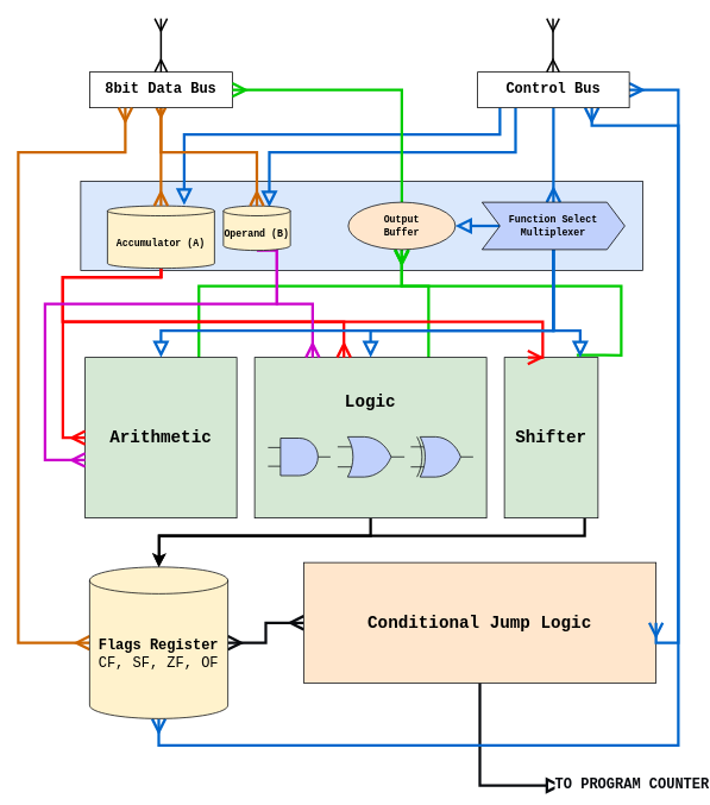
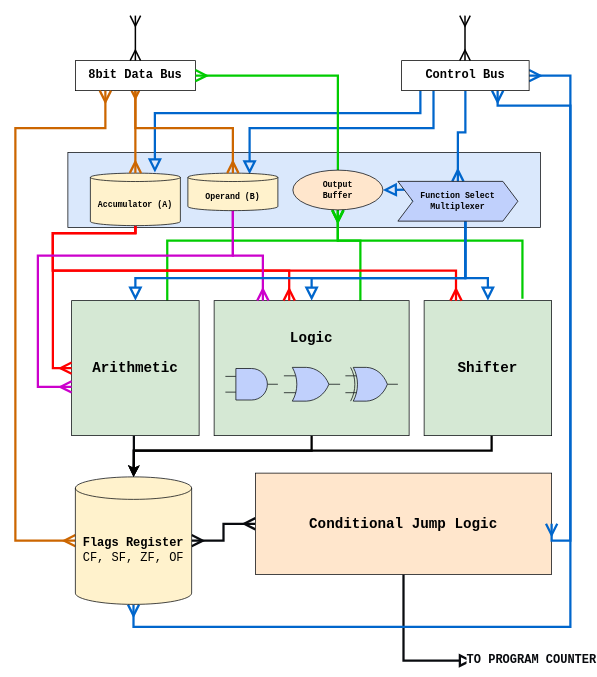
  <mxCell id="0" />
  <mxCell id="1" parent="0" />
  <mxCell id="2" value="" style="rounded=0;whiteSpace=wrap;html=1;fontSize=19;fontFamily=Courier New;fillColor=#dae8fc;strokeColor=#090B0F;fontStyle=1" vertex="1" parent="1"><mxGeometry x="90" y="202.5" width="630" height="100" as="geometry" /></mxCell>
  <mxCell id="3" style="edgeStyle=orthogonalEdgeStyle;rounded=0;orthogonalLoop=1;jettySize=auto;html=1;entryX=0.5;entryY=0;entryDx=0;entryDy=0;fontFamily=Courier New;fontSize=16;startArrow=none;startFill=0;endArrow=classic;endFill=1;strokeWidth=3;entryPerimeter=0;" edge="1" parent="1" source="5" target="41"><mxGeometry relative="1" as="geometry"><mxPoint x="180" y="630" as="targetPoint" /><Array as="points"><mxPoint x="655" y="600" /><mxPoint x="178" y="600" /><mxPoint x="178" y="620" /><mxPoint x="177" y="620" /></Array></mxGeometry></mxCell>
  <mxCell id="4" style="edgeStyle=orthogonalEdgeStyle;rounded=0;orthogonalLoop=1;jettySize=auto;html=1;fontFamily=Courier New;fontSize=16;startArrow=none;startFill=0;endArrow=ERmany;endFill=0;startSize=11;endSize=11;strokeColor=#00CC00;strokeWidth=3;exitX=0.771;exitY=-0.014;exitDx=0;exitDy=0;exitPerimeter=0;" edge="1" parent="1" source="5"><mxGeometry relative="1" as="geometry"><mxPoint x="450" y="280" as="targetPoint" /><Array as="points"><mxPoint x="696" y="320" /><mxPoint x="450" y="320" /></Array></mxGeometry></mxCell>
- <mxCell id="5" value="Shifter" style="rounded=0;whiteSpace=wrap;html=1;fontSize=19;fontFamily=Courier New;fillColor=#d5e8d4;strokeColor=#090B0F;fontStyle=1" vertex="1" parent="1"><mxGeometry x="565" y="400" width="105" height="180" as="geometry" /></mxCell>
+ <mxCell id="5" value="Shifter" style="rounded=0;whiteSpace=wrap;html=1;fontSize=19;fontFamily=Courier New;fillColor=#d5e8d4;strokeColor=#090B0F;fontStyle=1" vertex="1" parent="1"><mxGeometry x="565" y="400" width="170" height="180" as="geometry" /></mxCell>
  <mxCell id="6" style="edgeStyle=orthogonalEdgeStyle;rounded=0;orthogonalLoop=1;jettySize=auto;html=1;entryX=0;entryY=0.5;entryDx=0;entryDy=0;fontFamily=Courier New;fontSize=16;startArrow=ERmany;startFill=0;endArrow=ERmany;endFill=0;strokeWidth=3;strokeColor=#090B0F;endSize=11;startSize=11;" edge="1" parent="1" source="41" target="12"><mxGeometry relative="1" as="geometry"><mxPoint x="280" y="720" as="sourcePoint" /></mxGeometry></mxCell>
+ <mxCell id="7" style="edgeStyle=orthogonalEdgeStyle;rounded=0;orthogonalLoop=1;jettySize=auto;html=1;entryX=0.5;entryY=0;entryDx=0;entryDy=0;entryPerimeter=0;fontFamily=Courier New;fontSize=16;startArrow=none;startFill=0;endArrow=classic;endFill=1;strokeColor=#090B0F;strokeWidth=3;" edge="1" parent="1" source="9" target="41"><mxGeometry relative="1" as="geometry"><Array as="points"><mxPoint x="178" y="608" /><mxPoint x="178" y="608" /></Array></mxGeometry></mxCell>
  <mxCell id="8" style="edgeStyle=orthogonalEdgeStyle;rounded=0;orthogonalLoop=1;jettySize=auto;html=1;exitX=0.75;exitY=0;exitDx=0;exitDy=0;fontFamily=Courier New;fontSize=16;fontColor=#CC6600;startArrow=none;startFill=0;endArrow=ERmany;endFill=0;startSize=11;endSize=11;strokeColor=#00CC00;strokeWidth=3;entryX=0.5;entryY=1;entryDx=0;entryDy=0;" edge="1" parent="1" source="9" target="38"><mxGeometry relative="1" as="geometry"><mxPoint x="450" y="280" as="targetPoint" /><Array as="points"><mxPoint x="223" y="320" /><mxPoint x="450" y="320" /></Array></mxGeometry></mxCell>
  <mxCell id="9" value="Arithmetic" style="rounded=0;whiteSpace=wrap;html=1;fontSize=19;fontFamily=Courier New;fillColor=#d5e8d4;strokeColor=#090B0F;fontStyle=1" vertex="1" parent="1"><mxGeometry x="95" y="400" width="170" height="180" as="geometry" /></mxCell>
  <mxCell id="10" style="edgeStyle=orthogonalEdgeStyle;rounded=0;orthogonalLoop=1;jettySize=auto;html=1;fontFamily=Courier New;fontSize=16;fontColor=#CC6600;startArrow=none;startFill=0;endArrow=block;endFill=0;startSize=11;endSize=11;strokeColor=#090B0F;strokeWidth=3;" edge="1" parent="1" source="12"><mxGeometry relative="1" as="geometry"><mxPoint x="630" y="880" as="targetPoint" /><Array as="points"><mxPoint x="538" y="880" /></Array></mxGeometry></mxCell>
  <mxCell id="11" value="TO PROGRAM COUNTER" style="edgeLabel;html=1;align=center;verticalAlign=middle;resizable=0;points=[];fontSize=16;fontFamily=Courier New;fontColor=#090B0F;fontStyle=1" vertex="1" connectable="0" parent="10"><mxGeometry x="0.397" y="-1" relative="1" as="geometry"><mxPoint x="140" y="-2" as="offset" /></mxGeometry></mxCell>
  <mxCell id="12" value="Conditional Jump Logic" style="rounded=0;whiteSpace=wrap;html=1;fontSize=19;fontFamily=Courier New;fillColor=#ffe6cc;strokeColor=#090B0F;fontStyle=1" vertex="1" parent="1"><mxGeometry x="340" y="630" width="395" height="135" as="geometry" /></mxCell>
  <mxCell id="13" style="edgeStyle=orthogonalEdgeStyle;rounded=0;orthogonalLoop=1;jettySize=auto;html=1;fontFamily=Courier New;fontSize=16;startArrow=none;startFill=0;endArrow=classic;endFill=1;strokeWidth=3;entryX=0.5;entryY=0;entryDx=0;entryDy=0;entryPerimeter=0;" edge="1" parent="1" source="15" target="41"><mxGeometry relative="1" as="geometry"><mxPoint x="180" y="630" as="targetPoint" /><Array as="points"><mxPoint x="415" y="600" /><mxPoint x="178" y="600" /><mxPoint x="178" y="620" /><mxPoint x="177" y="620" /></Array></mxGeometry></mxCell>
  <mxCell id="14" style="edgeStyle=orthogonalEdgeStyle;rounded=0;orthogonalLoop=1;jettySize=auto;html=1;entryX=0.5;entryY=1;entryDx=0;entryDy=0;fontFamily=Courier New;fontSize=16;startArrow=none;startFill=0;endArrow=ERmany;endFill=0;startSize=11;endSize=11;strokeColor=#00CC00;strokeWidth=3;exitX=0.75;exitY=0;exitDx=0;exitDy=0;" edge="1" parent="1" source="15" target="38"><mxGeometry relative="1" as="geometry"><Array as="points"><mxPoint x="480" y="320" /><mxPoint x="450" y="320" /></Array></mxGeometry></mxCell>
  <mxCell id="15" value="Logic" style="rounded=0;whiteSpace=wrap;html=1;fontSize=19;fontFamily=Courier New;fillColor=#d5e8d4;strokeColor=#090B0F;fontStyle=1;spacingTop=-81;" vertex="1" parent="1"><mxGeometry x="285" y="400" width="260" height="180" as="geometry" /></mxCell>
  <mxCell id="16" style="edgeStyle=orthogonalEdgeStyle;rounded=0;orthogonalLoop=1;jettySize=auto;html=1;entryX=1;entryY=0.5;entryDx=0;entryDy=0;fontFamily=Courier New;fontSize=16;startArrow=ERmany;startFill=0;endArrow=ERmany;endFill=0;strokeWidth=3;strokeColor=#0066CC;endSize=11;startSize=11;" edge="1" parent="1" source="21" target="12"><mxGeometry relative="1" as="geometry"><Array as="points"><mxPoint x="760" y="100" /><mxPoint x="760" y="720" /></Array></mxGeometry></mxCell>
  <mxCell id="17" style="edgeStyle=orthogonalEdgeStyle;rounded=0;orthogonalLoop=1;jettySize=auto;html=1;exitX=0.5;exitY=1;exitDx=0;exitDy=0;entryX=0.5;entryY=0;entryDx=0;entryDy=0;fontFamily=Courier New;fontSize=16;startArrow=none;startFill=0;endArrow=ERmany;endFill=0;startSize=11;endSize=11;strokeColor=#0066CC;strokeWidth=3;" edge="1" parent="1" source="21" target="33"><mxGeometry relative="1" as="geometry" /></mxCell>
  <mxCell id="18" style="edgeStyle=orthogonalEdgeStyle;rounded=0;orthogonalLoop=1;jettySize=auto;html=1;entryX=0.5;entryY=1;entryDx=0;entryDy=0;entryPerimeter=0;fontFamily=Courier New;fontSize=16;fontColor=#CC6600;startArrow=ERmany;startFill=0;endArrow=ERmany;endFill=0;startSize=11;endSize=11;strokeColor=#0066CC;strokeWidth=3;" edge="1" parent="1" target="41"><mxGeometry relative="1" as="geometry"><mxPoint x="663" y="120" as="sourcePoint" /><Array as="points"><mxPoint x="663" y="140" /><mxPoint x="760" y="140" /><mxPoint x="760" y="835" /><mxPoint x="177" y="835" /></Array></mxGeometry></mxCell>
  <mxCell id="19" style="edgeStyle=orthogonalEdgeStyle;rounded=0;orthogonalLoop=1;jettySize=auto;html=1;exitX=0.25;exitY=1;exitDx=0;exitDy=0;entryX=0.686;entryY=0.031;entryDx=0;entryDy=0;entryPerimeter=0;fontFamily=Courier New;fontSize=16;fontColor=#CC6600;startArrow=none;startFill=0;endArrow=block;endFill=0;startSize=11;endSize=11;strokeColor=#0066CC;strokeWidth=3;" edge="1" parent="1" source="21" target="28"><mxGeometry relative="1" as="geometry" /></mxCell>
  <mxCell id="20" style="edgeStyle=orthogonalEdgeStyle;rounded=0;orthogonalLoop=1;jettySize=auto;html=1;entryX=0.717;entryY=-0.012;entryDx=0;entryDy=0;entryPerimeter=0;fontFamily=Courier New;fontSize=16;fontColor=#CC6600;startArrow=none;startFill=0;endArrow=block;endFill=0;startSize=11;endSize=11;strokeColor=#0066CC;strokeWidth=3;" edge="1" parent="1" source="21" target="25"><mxGeometry relative="1" as="geometry"><Array as="points"><mxPoint x="560" y="150" /><mxPoint x="206" y="150" /></Array></mxGeometry></mxCell>
  <mxCell id="21" value="Control Bus" style="rounded=0;whiteSpace=wrap;html=1;fontFamily=Courier New;fontSize=16;fontStyle=1" vertex="1" parent="1"><mxGeometry x="535" y="80" width="170" height="40" as="geometry" /></mxCell>
  <mxCell id="22" style="edgeStyle=orthogonalEdgeStyle;rounded=0;orthogonalLoop=1;jettySize=auto;html=1;entryX=0;entryY=0.5;entryDx=0;entryDy=0;fontFamily=Courier New;fontSize=16;startArrow=none;startFill=0;endArrow=ERmany;endFill=0;strokeWidth=3;strokeColor=#FF0000;endSize=11;" edge="1" parent="1" source="25" target="9"><mxGeometry relative="1" as="geometry"><Array as="points"><mxPoint x="180" y="310" /><mxPoint x="70" y="310" /><mxPoint x="70" y="490" /></Array></mxGeometry></mxCell>
  <mxCell id="23" style="edgeStyle=orthogonalEdgeStyle;rounded=0;orthogonalLoop=1;jettySize=auto;html=1;entryX=0.385;entryY=0;entryDx=0;entryDy=0;entryPerimeter=0;fontFamily=Courier New;fontSize=16;startArrow=none;startFill=0;endArrow=ERmany;endFill=0;strokeWidth=3;strokeColor=#FF0000;endSize=11;" edge="1" parent="1" source="25" target="15"><mxGeometry relative="1" as="geometry"><Array as="points"><mxPoint x="180" y="310" /><mxPoint x="70" y="310" /><mxPoint x="70" y="360" /><mxPoint x="385" y="360" /></Array></mxGeometry></mxCell>
  <mxCell id="24" style="edgeStyle=orthogonalEdgeStyle;rounded=0;orthogonalLoop=1;jettySize=auto;html=1;entryX=0.25;entryY=0;entryDx=0;entryDy=0;fontFamily=Courier New;fontSize=16;startArrow=none;startFill=0;endArrow=ERmany;endFill=0;strokeColor=#FF0000;strokeWidth=3;endSize=11;" edge="1" parent="1" source="25" target="5"><mxGeometry relative="1" as="geometry"><Array as="points"><mxPoint x="180" y="310" /><mxPoint x="70" y="310" /><mxPoint x="70" y="360" /><mxPoint x="608" y="360" /></Array></mxGeometry></mxCell>
  <mxCell id="25" value="&lt;font style=&quot;font-size: 11px&quot;&gt;&lt;b&gt;Accumulator (A)&lt;/b&gt;&lt;/font&gt;" style="shape=cylinder3;whiteSpace=wrap;html=1;boundedLbl=1;backgroundOutline=1;size=5.6;fontFamily=Courier New;fontSize=19;fillColor=#fff2cc;strokeColor=#090B0F;" vertex="1" parent="1"><mxGeometry x="120" y="230" width="120" height="70" as="geometry" /></mxCell>
  <mxCell id="26" style="edgeStyle=orthogonalEdgeStyle;rounded=0;orthogonalLoop=1;jettySize=auto;html=1;exitX=0.5;exitY=1;exitDx=0;exitDy=0;exitPerimeter=0;fontFamily=Courier New;fontSize=16;startArrow=none;startFill=0;endArrow=ERmany;endFill=0;strokeWidth=3;strokeColor=#CC00CC;endSize=11;" edge="1" parent="1" source="28"><mxGeometry relative="1" as="geometry"><mxPoint x="95" y="515" as="targetPoint" /><Array as="points"><mxPoint x="310" y="340" /><mxPoint x="50" y="340" /><mxPoint x="50" y="515" /></Array></mxGeometry></mxCell>
  <mxCell id="27" style="edgeStyle=orthogonalEdgeStyle;rounded=0;orthogonalLoop=1;jettySize=auto;html=1;entryX=0.25;entryY=0;entryDx=0;entryDy=0;fontFamily=Courier New;fontSize=16;startArrow=none;startFill=0;endArrow=ERmany;endFill=0;strokeWidth=3;strokeColor=#CC00CC;endSize=11;" edge="1" parent="1" source="28" target="15"><mxGeometry relative="1" as="geometry"><Array as="points"><mxPoint x="310" y="340" /><mxPoint x="350" y="340" /></Array></mxGeometry></mxCell>
- <mxCell id="28" value="&lt;font style=&quot;font-size: 11px&quot;&gt;&lt;b&gt;Operand (B)&lt;/b&gt;&lt;/font&gt;" style="shape=cylinder3;whiteSpace=wrap;html=1;boundedLbl=1;backgroundOutline=1;size=5.6;fontFamily=Courier New;fontSize=19;fillColor=#fff2cc;strokeColor=#090B0F;" vertex="1" parent="1"><mxGeometry x="250" y="230" width="75" height="50" as="geometry" /></mxCell>
+ <mxCell id="28" value="&lt;font style=&quot;font-size: 11px&quot;&gt;&lt;b&gt;Operand (B)&lt;/b&gt;&lt;/font&gt;" style="shape=cylinder3;whiteSpace=wrap;html=1;boundedLbl=1;backgroundOutline=1;size=5.6;fontFamily=Courier New;fontSize=19;fillColor=#fff2cc;strokeColor=#090B0F;" vertex="1" parent="1"><mxGeometry x="250" y="230" width="120" height="50" as="geometry" /></mxCell>
  <mxCell id="29" style="edgeStyle=orthogonalEdgeStyle;rounded=0;orthogonalLoop=1;jettySize=auto;html=1;entryX=0.5;entryY=0;entryDx=0;entryDy=0;fontFamily=Courier New;fontSize=16;startArrow=none;startFill=0;endArrow=block;endFill=0;strokeWidth=3;strokeColor=#0066CC;endSize=11;" edge="1" parent="1" source="33" target="9"><mxGeometry relative="1" as="geometry"><Array as="points"><mxPoint x="620" y="370" /><mxPoint x="180" y="370" /></Array></mxGeometry></mxCell>
  <mxCell id="30" style="edgeStyle=orthogonalEdgeStyle;rounded=0;orthogonalLoop=1;jettySize=auto;html=1;entryX=0.5;entryY=0;entryDx=0;entryDy=0;fontFamily=Courier New;fontSize=16;startArrow=none;startFill=0;endArrow=block;endFill=0;strokeWidth=3;strokeColor=#0066CC;endSize=11;" edge="1" parent="1" source="33" target="15"><mxGeometry relative="1" as="geometry"><Array as="points"><mxPoint x="620" y="370" /><mxPoint x="415" y="370" /></Array></mxGeometry></mxCell>
  <mxCell id="31" style="edgeStyle=orthogonalEdgeStyle;rounded=0;orthogonalLoop=1;jettySize=auto;html=1;fontFamily=Courier New;fontSize=16;startArrow=none;startFill=0;endArrow=block;endFill=0;strokeWidth=3;strokeColor=#0066CC;endSize=11;" edge="1" parent="1" source="33" target="5"><mxGeometry relative="1" as="geometry"><Array as="points"><mxPoint x="620" y="370" /><mxPoint x="650" y="370" /></Array></mxGeometry></mxCell>
  <mxCell id="32" style="edgeStyle=orthogonalEdgeStyle;rounded=0;orthogonalLoop=1;jettySize=auto;html=1;exitX=0;exitY=0.5;exitDx=0;exitDy=0;fontFamily=Courier New;fontSize=16;fontColor=#CC6600;startArrow=none;startFill=0;endArrow=block;endFill=0;startSize=11;endSize=11;strokeColor=#0066CC;strokeWidth=3;entryX=1;entryY=0.5;entryDx=0;entryDy=0;" edge="1" parent="1" source="33" target="38"><mxGeometry relative="1" as="geometry"><Array as="points"><mxPoint x="540" y="252" /><mxPoint x="510" y="253" /></Array></mxGeometry></mxCell>
- <mxCell id="33" value="&lt;b&gt;Function Select&lt;br&gt;Multiplexer&lt;/b&gt;" style="shape=step;perimeter=stepPerimeter;whiteSpace=wrap;html=1;fixedSize=1;fontFamily=Courier New;fontSize=11;fillColor=#C0D0FC;" vertex="1" parent="1"><mxGeometry x="540" y="226" width="160" height="53" as="geometry" /></mxCell>
+ <mxCell id="33" value="&lt;b&gt;Function Select&lt;br&gt;Multiplexer&lt;/b&gt;" style="shape=step;perimeter=stepPerimeter;whiteSpace=wrap;html=1;fixedSize=1;fontFamily=Courier New;fontSize=11;fillColor=#C0D0FC;" vertex="1" parent="1"><mxGeometry x="530" y="241" width="160" height="53" as="geometry" /></mxCell>
  <mxCell id="34" style="edgeStyle=orthogonalEdgeStyle;rounded=0;orthogonalLoop=1;jettySize=auto;html=1;entryX=0.5;entryY=0;entryDx=0;entryDy=0;entryPerimeter=0;fontFamily=Courier New;fontSize=11;startArrow=none;startFill=0;endArrow=ERmany;endFill=0;strokeWidth=3;strokeColor=#CC6600;endSize=11;startSize=11;" edge="1" parent="1" source="36" target="25"><mxGeometry relative="1" as="geometry" /></mxCell>
  <mxCell id="35" style="edgeStyle=orthogonalEdgeStyle;rounded=0;orthogonalLoop=1;jettySize=auto;html=1;entryX=0.5;entryY=0;entryDx=0;entryDy=0;entryPerimeter=0;fontFamily=Courier New;fontSize=11;startArrow=ERmany;startFill=0;endArrow=ERmany;endFill=0;strokeWidth=3;strokeColor=#CC6600;endSize=11;" edge="1" parent="1" source="36" target="28"><mxGeometry relative="1" as="geometry" /></mxCell>
  <mxCell id="36" value="8bit Data Bus" style="rounded=0;whiteSpace=wrap;html=1;fontFamily=Courier New;fontSize=16;fontStyle=1" vertex="1" parent="1"><mxGeometry x="100" y="80" width="160" height="40" as="geometry" /></mxCell>
  <mxCell id="37" style="edgeStyle=orthogonalEdgeStyle;rounded=0;orthogonalLoop=1;jettySize=auto;html=1;exitX=0.5;exitY=0;exitDx=0;exitDy=0;entryX=1;entryY=0.5;entryDx=0;entryDy=0;fontFamily=Courier New;fontSize=11;startArrow=none;startFill=0;endArrow=ERmany;endFill=0;strokeWidth=3;fillColor=#d5e8d4;strokeColor=#00CC00;endSize=11;" edge="1" parent="1" source="38" target="36"><mxGeometry relative="1" as="geometry" /></mxCell>
  <mxCell id="38" value="&lt;b&gt;Output&lt;br&gt;Buffer&lt;/b&gt;" style="ellipse;whiteSpace=wrap;html=1;fontFamily=Courier New;fontSize=11;strokeColor=#090B0F;fillColor=#ffe6cc;" vertex="1" parent="1"><mxGeometry x="390" y="226" width="120" height="53" as="geometry" /></mxCell>
  <mxCell id="39" style="edgeStyle=orthogonalEdgeStyle;rounded=0;orthogonalLoop=1;jettySize=auto;html=1;fontFamily=Courier New;fontSize=16;startArrow=ERmany;startFill=0;endArrow=ERmany;endFill=0;strokeWidth=2;exitX=0.5;exitY=0;exitDx=0;exitDy=0;endSize=11;startSize=11;" edge="1" parent="1" source="36"><mxGeometry relative="1" as="geometry"><mxPoint x="180" y="20" as="targetPoint" /><mxPoint x="155.29" y="80" as="sourcePoint" /><Array as="points"><mxPoint x="180" y="60" /><mxPoint x="180" y="60" /></Array></mxGeometry></mxCell>
  <mxCell id="40" style="edgeStyle=orthogonalEdgeStyle;rounded=0;orthogonalLoop=1;jettySize=auto;html=1;fontFamily=Courier New;fontSize=16;startArrow=ERmany;startFill=0;endArrow=ERmany;endFill=0;startSize=11;endSize=11;strokeColor=#CC6600;strokeWidth=3;fontColor=#CC6600;" edge="1" parent="1" source="41"><mxGeometry relative="1" as="geometry"><mxPoint x="140" y="120" as="targetPoint" /><Array as="points"><mxPoint x="20" y="720" /><mxPoint x="20" y="170" /><mxPoint x="140" y="170" /><mxPoint x="140" y="120" /></Array></mxGeometry></mxCell>
  <mxCell id="41" value="&lt;b&gt;Flags Register&lt;/b&gt;&lt;br&gt;CF, SF, ZF, OF" style="shape=cylinder3;whiteSpace=wrap;html=1;boundedLbl=1;backgroundOutline=1;size=15;fontFamily=Courier New;fontSize=16;strokeColor=#090B0F;fillColor=#fff2cc;" vertex="1" parent="1"><mxGeometry x="100" y="635" width="155" height="170" as="geometry" /></mxCell>
  <mxCell id="42" style="edgeStyle=orthogonalEdgeStyle;rounded=0;orthogonalLoop=1;jettySize=auto;html=1;fontFamily=Courier New;fontSize=16;startArrow=ERmany;startFill=0;endArrow=ERmany;endFill=0;strokeWidth=2;exitX=0.5;exitY=0;exitDx=0;exitDy=0;endSize=11;startSize=11;" edge="1" parent="1"><mxGeometry relative="1" as="geometry"><mxPoint x="619.52" y="20" as="targetPoint" /><mxPoint x="619.52" y="80" as="sourcePoint" /><Array as="points"><mxPoint x="619.52" y="60" /><mxPoint x="619.52" y="60" /></Array></mxGeometry></mxCell>
  <mxCell id="43" value="" style="verticalLabelPosition=bottom;shadow=0;dashed=0;align=center;html=1;verticalAlign=top;shape=mxgraph.electrical.logic_gates.logic_gate;operation=xor;fontFamily=Courier New;fontSize=16;strokeColor=#090B0F;fillColor=#C0D0FC;" vertex="1" parent="1"><mxGeometry x="460" y="489" width="70" height="45" as="geometry" /></mxCell>
  <mxCell id="44" value="" style="verticalLabelPosition=bottom;shadow=0;dashed=0;align=center;html=1;verticalAlign=top;shape=mxgraph.electrical.logic_gates.logic_gate;operation=or;fontFamily=Courier New;fontSize=16;strokeColor=#090B0F;fillColor=#C0D0FC;" vertex="1" parent="1"><mxGeometry x="378" y="489" width="75" height="45" as="geometry" /></mxCell>
  <mxCell id="45" value="" style="verticalLabelPosition=bottom;shadow=0;dashed=0;align=center;html=1;verticalAlign=top;shape=mxgraph.electrical.logic_gates.logic_gate;operation=and;fontFamily=Courier New;fontSize=16;strokeColor=#090B0F;fillColor=#C0D0FC;" vertex="1" parent="1"><mxGeometry x="300" y="490.5" width="70" height="42" as="geometry" /></mxCell>
